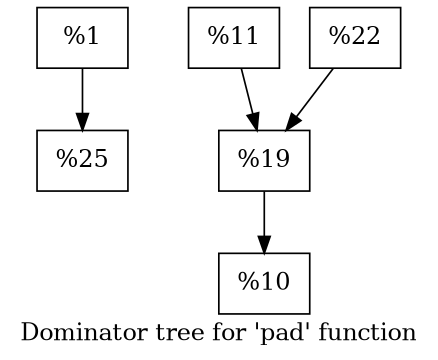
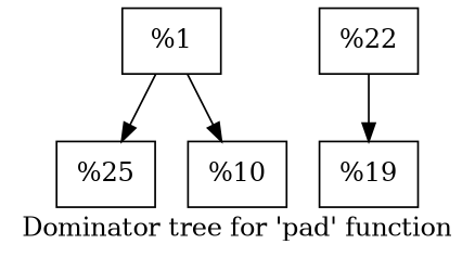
  digraph {
    label="Dominator tree for 'pad' function"
    node [shape=record]
    n1 [label="{%1}"]
    n2 [label="{%25}"]
    n3 [label="{%10}"]
-   n4 [label="{%11}"]
    n5 [label="{%19}"]
    n6 [label="{%22}"]
    n1 -> n2
-   n5 -> n3
-   n4 -> n5
+   n1 -> n3
    n6 -> n5
  }
